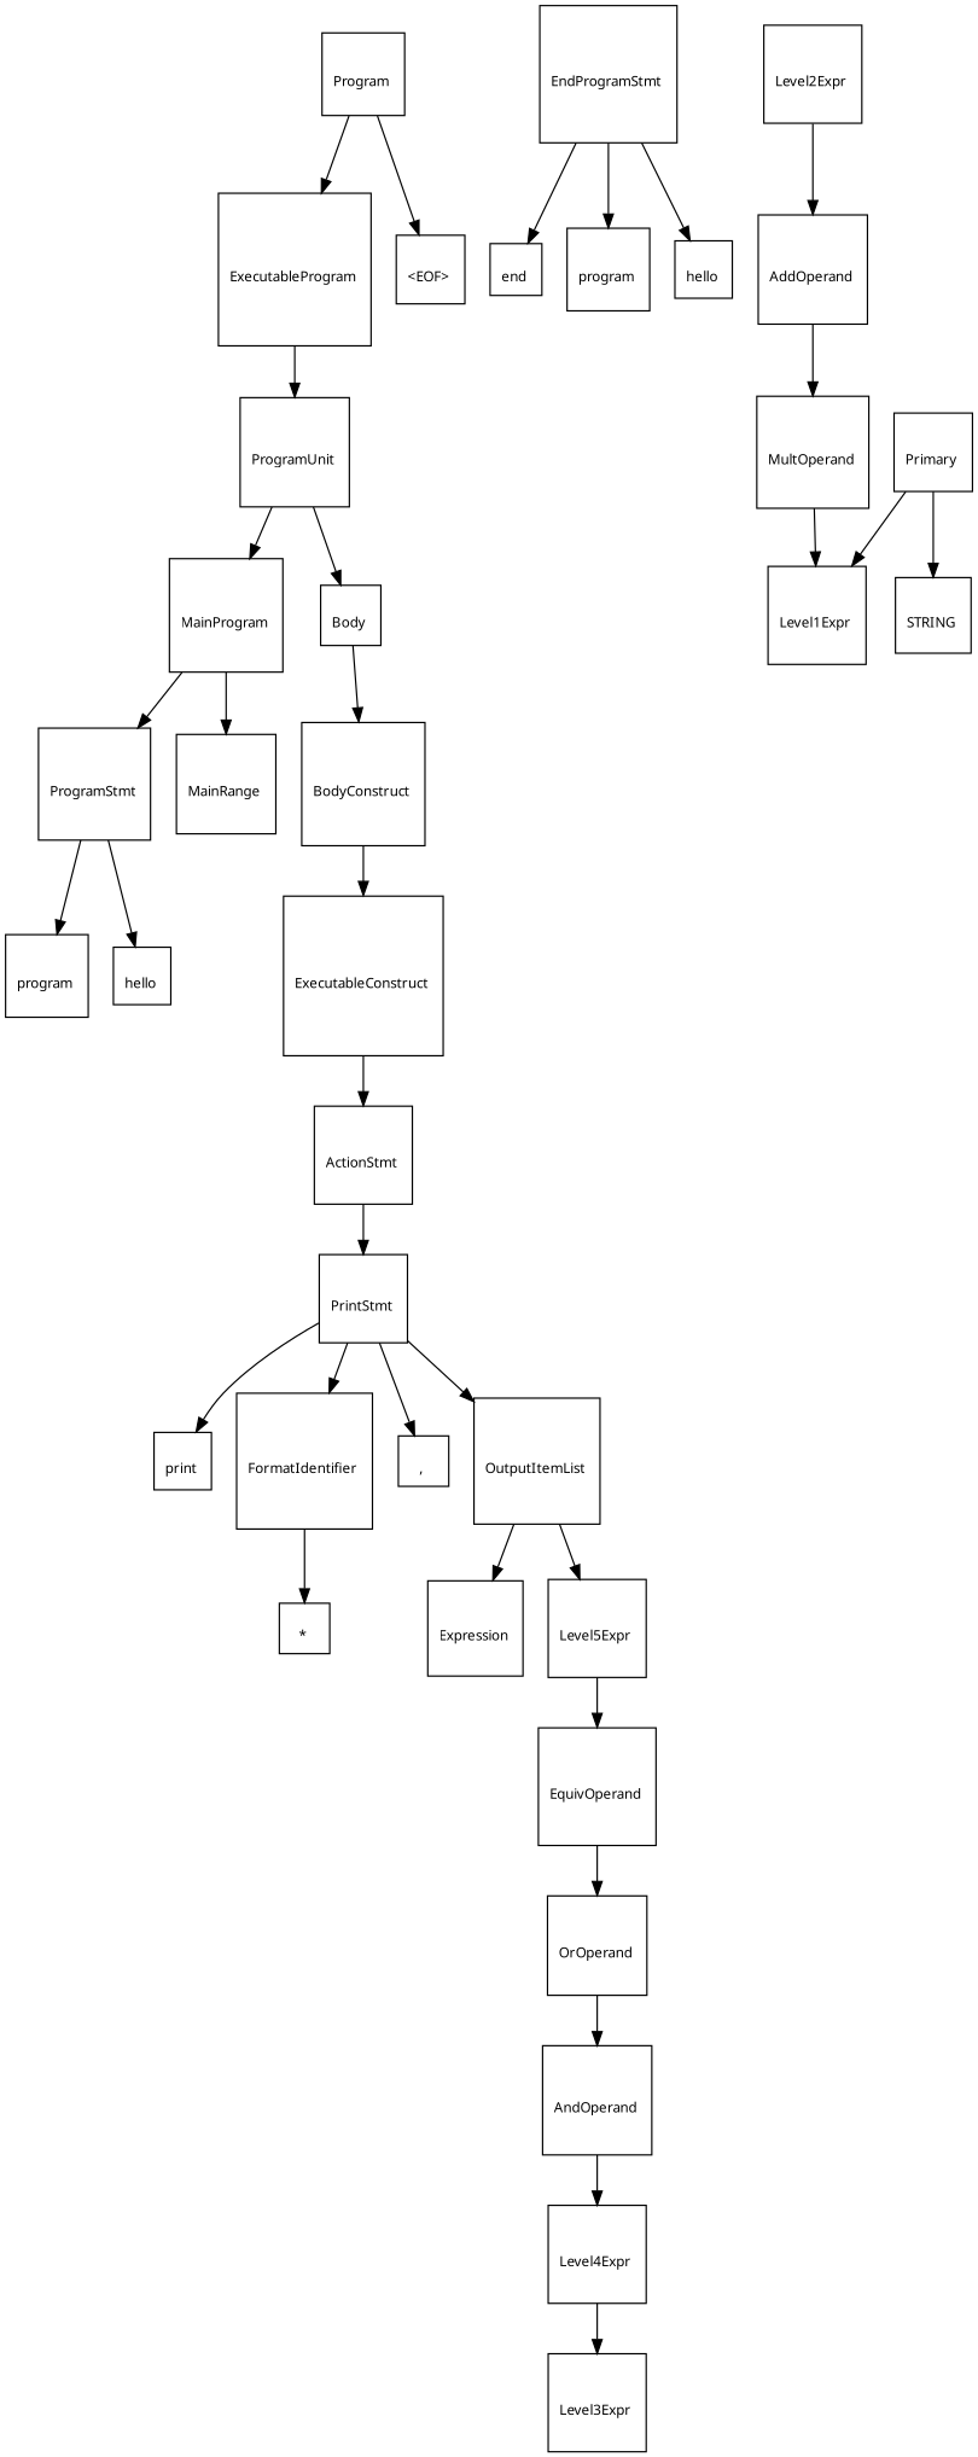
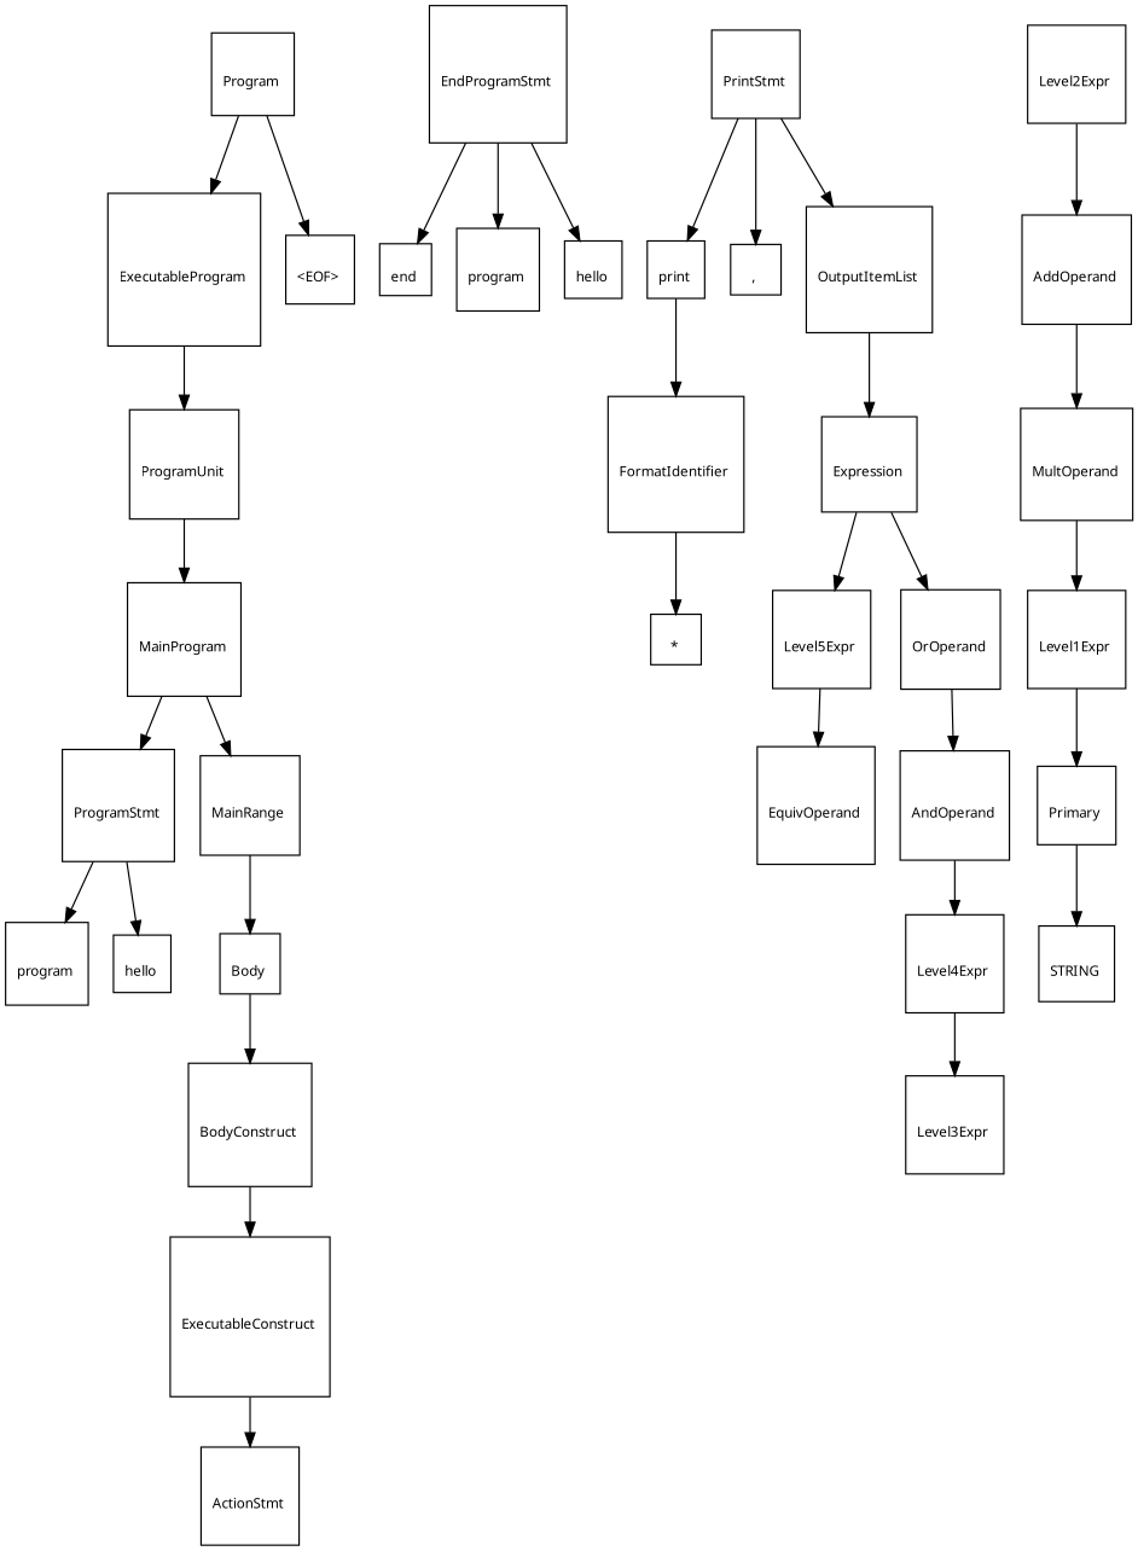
  digraph {
    node [fontname="Arial Unicode MS" fontsize=10 shape=square]
    n1 [label="\lProgram \n"]
    n2 [label="\lExecutableProgram \n"]
    n3 [label="\l&lt;EOF&gt; \n"]
    n4 [label="\lProgramUnit \n"]
    n5 [label="\lMainProgram \n"]
    n6 [label="\lProgramStmt \n"]
    n7 [label="\lMainRange \n"]
    n8 [label="\lprogram \n"]
    n9 [label="\lhello \n"]
    n10 [label="\lBody \n"]
    n11 [label="\lBodyConstruct \n"]
    n12 [label="\lEndProgramStmt \n"]
    n13 [label="\lend \n"]
    n14 [label="\lprogram \n"]
    n15 [label="\lhello \n"]
    n16 [label="\lExecutableConstruct \n"]
    n17 [label="\lActionStmt \n"]
    n18 [label="\lPrintStmt \n"]
    n19 [label="\lprint \n"]
    n20 [label="\lFormatIdentifier \n"]
    n21 [label="\l, \n"]
    n22 [label="\lOutputItemList \n"]
    n23 [label="\l* \n"]
    n24 [label="\lExpression \n"]
    n25 [label="\lLevel5Expr \n"]
    n26 [label="\lEquivOperand \n"]
    n27 [label="\lOrOperand \n"]
    n28 [label="\lAndOperand \n"]
    n29 [label="\lLevel4Expr \n"]
    n30 [label="\lLevel3Expr \n"]
    n31 [label="\lLevel2Expr \n"]
    n32 [label="\lAddOperand \n"]
    n33 [label="\lMultOperand \n"]
    n34 [label="\lLevel1Expr \n"]
    n35 [label="\lPrimary \n"]
    n36 [label="\lSTRING \n"]
    n1 -> n2
    n1 -> n3
    n2 -> n4
    n4 -> n5
    n5 -> n6
    n5 -> n7
    n6 -> n8
    n6 -> n9
-   n4 -> n10
+   n7 -> n10
    n10 -> n11
    n11 -> n16
    n12 -> n13
    n12 -> n14
    n12 -> n15
    n16 -> n17
-   n17 -> n18
    n18 -> n19
-   n18 -> n20
+   n19 -> n20
    n18 -> n21
    n18 -> n22
    n20 -> n23
    n22 -> n24
-   n22 -> n25
+   n24 -> n25
    n25 -> n26
-   n26 -> n27
+   n24 -> n27
    n27 -> n28
    n28 -> n29
    n29 -> n30
    n31 -> n32
    n32 -> n33
    n33 -> n34
-   n35 -> n34
+   n34 -> n35
    n35 -> n36
  }
